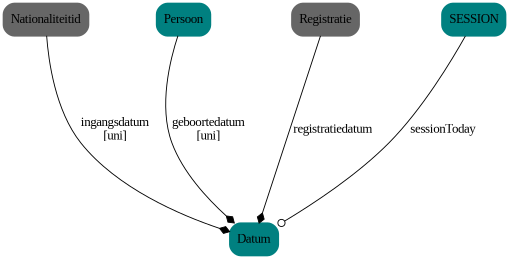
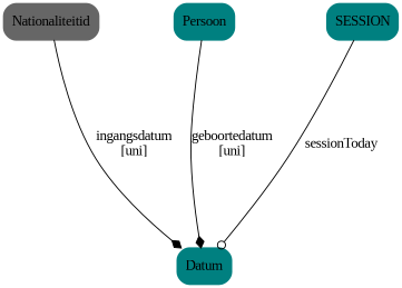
  digraph {
    bgcolor=white
    nodesep=1
    rank=same
    rankdir=TB
    ranksep=2.5
    remincross=true
    fontname="Liberation Serif"
    node [bgcolor=lightgray shape=box style="rounded,filled,bold" color=teal fontname="Liberation Serif"]
    edge [color=black arrowhead=diamond fontname="Liberation Serif"]
    n1 [label=Datum]
    n2 [label=Nationaliteitid color=gray40]
    n3 [label=Persoon]
-   n4 [label=Registratie color=gray40]
    n5 [label=SESSION]
    n2 -> n1 [label="ingangsdatum\n[uni]"]
    n3 -> n1 [label="geboortedatum\n[uni]"]
-   n4 -> n1 [label=registratiedatum]
    n5 -> n1 [label=sessionToday arrowhead=odot]
  }
